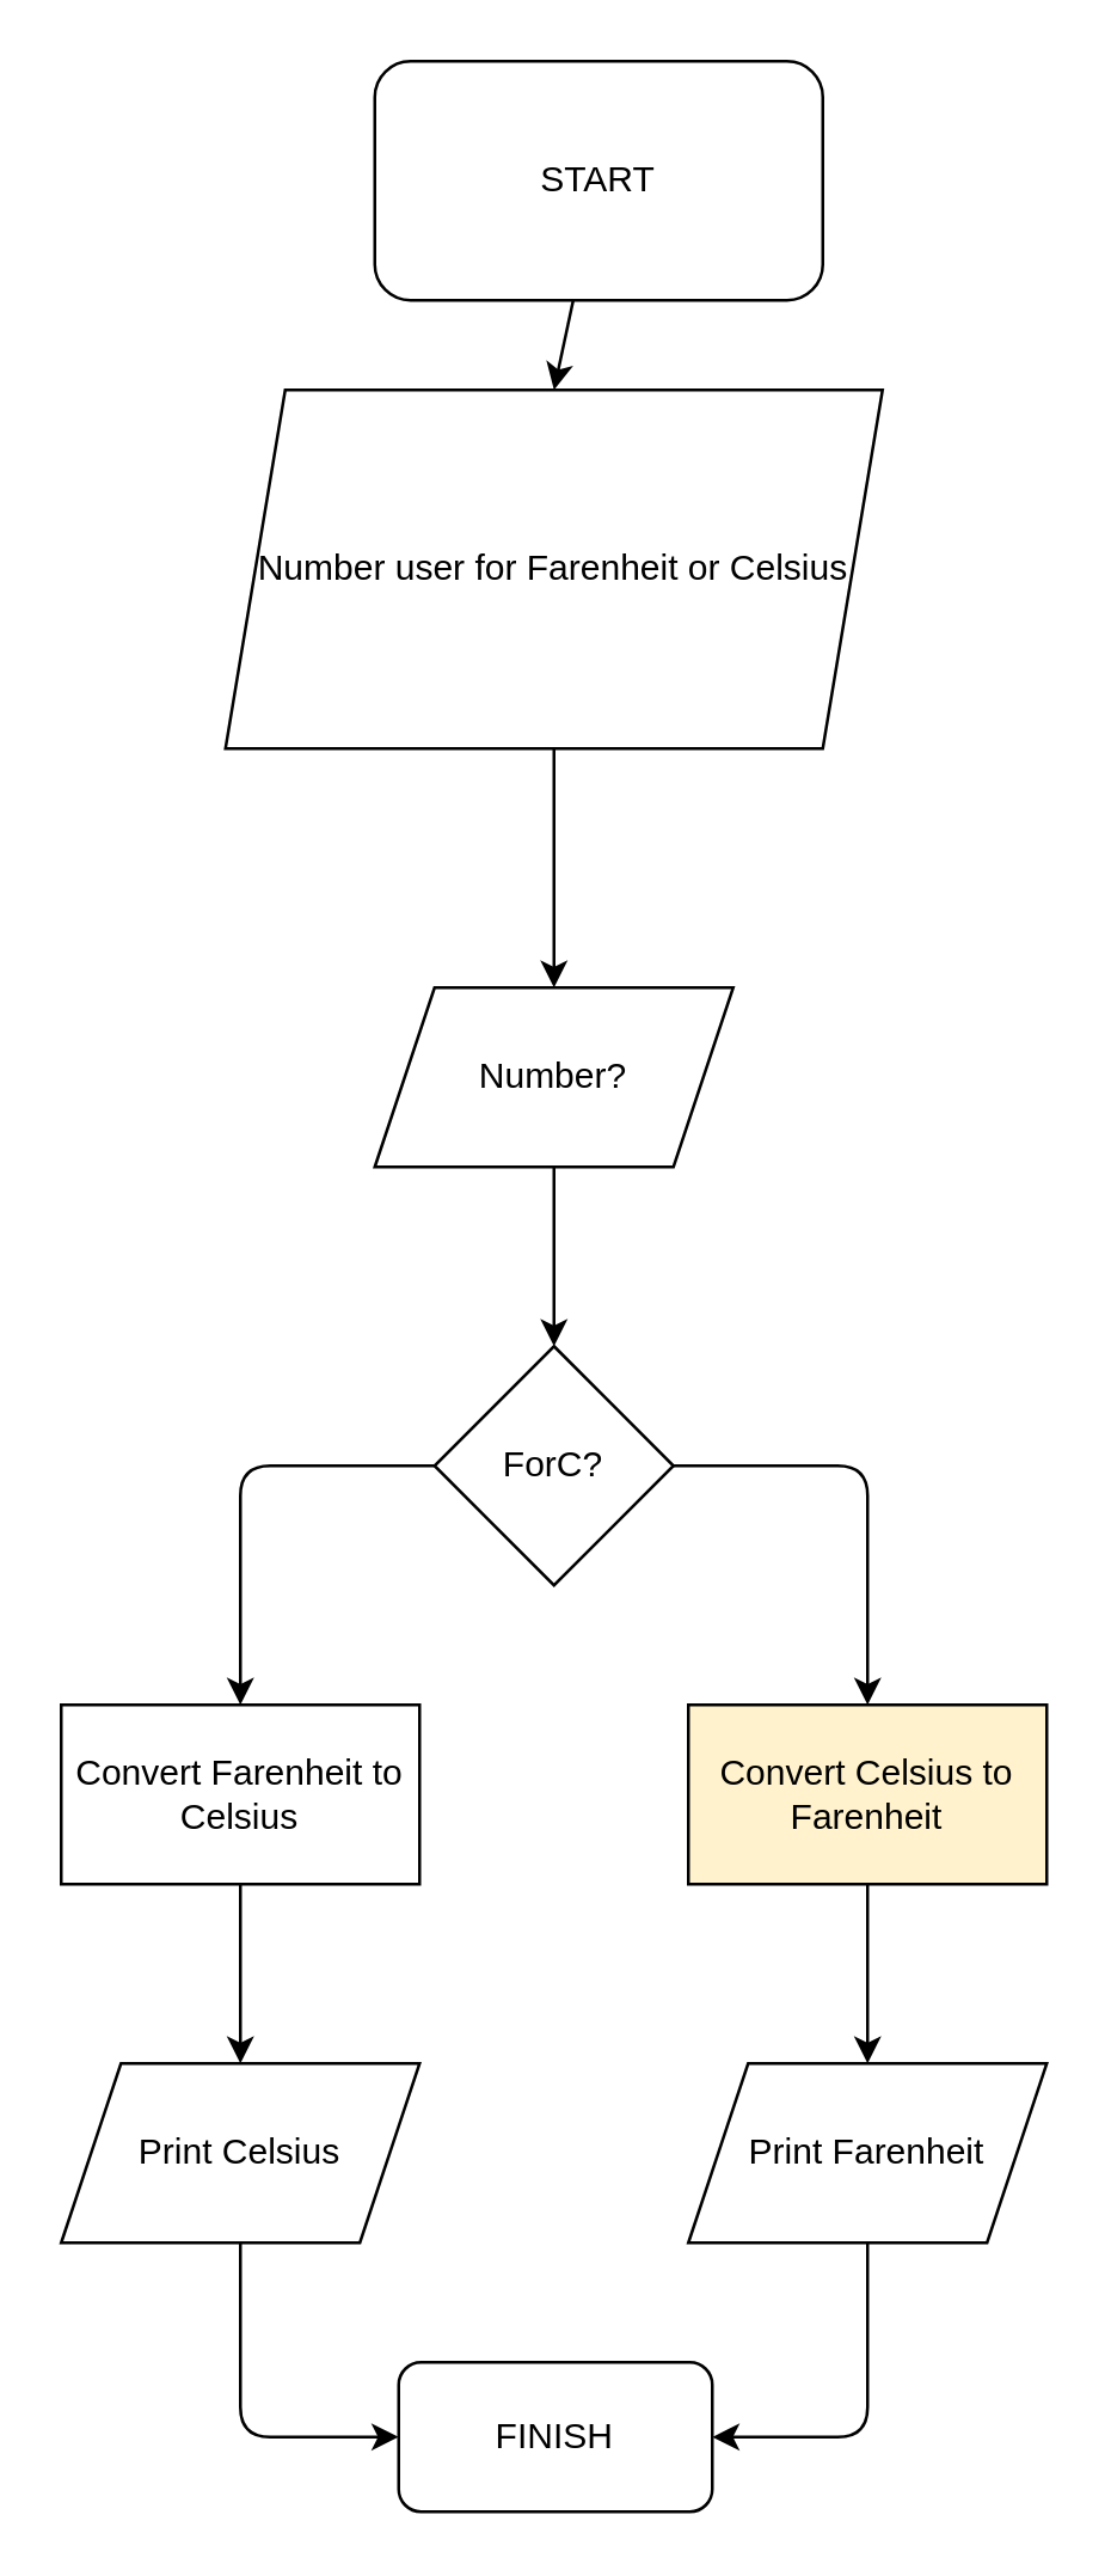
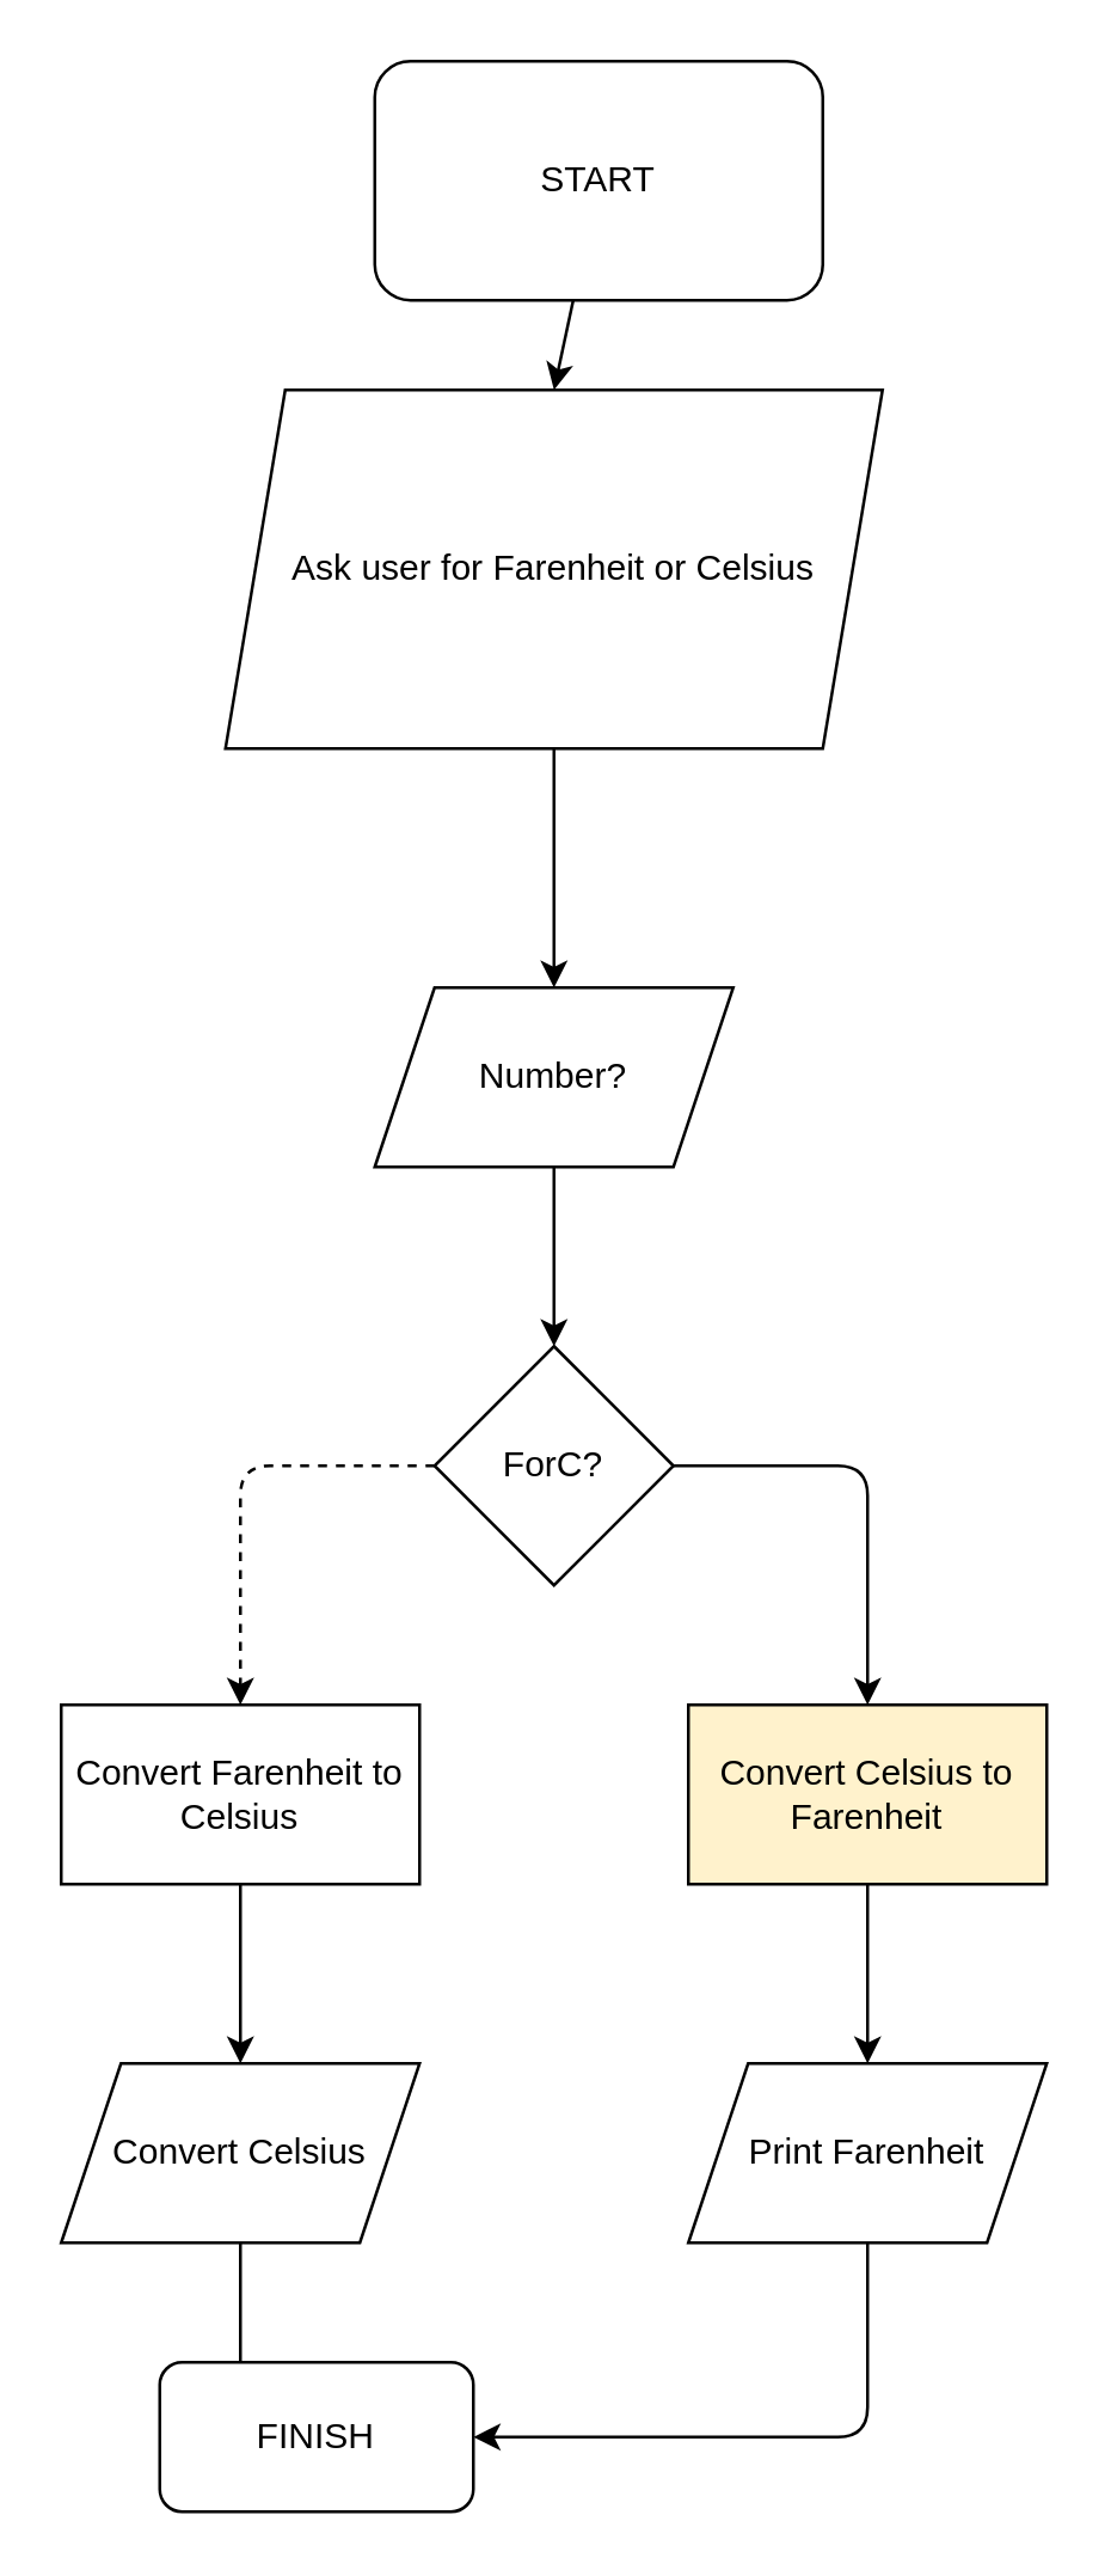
  <mxCell id="0" />
  <mxCell id="1" parent="0" />
  <mxCell id="2" style="edgeStyle=none;html=1;" edge="1" parent="1" source="3"><mxGeometry relative="1" as="geometry"><mxPoint x="185" y="130" as="targetPoint" /></mxGeometry></mxCell>
  <mxCell id="3" value="START" style="rounded=1;whiteSpace=wrap;html=1;" vertex="1" parent="1"><mxGeometry x="125" y="20" width="150" height="80" as="geometry" /></mxCell>
  <mxCell id="4" style="edgeStyle=none;html=1;" edge="1" parent="1" source="5"><mxGeometry relative="1" as="geometry"><mxPoint x="185" y="330" as="targetPoint" /></mxGeometry></mxCell>
- <mxCell id="5" value="Number user for Farenheit or Celsius" style="shape=parallelogram;perimeter=parallelogramPerimeter;whiteSpace=wrap;html=1;fixedSize=1;" vertex="1" parent="1"><mxGeometry x="75" y="130" width="220" height="120" as="geometry" /></mxCell>
+ <mxCell id="5" value="Ask user for Farenheit or Celsius" style="shape=parallelogram;perimeter=parallelogramPerimeter;whiteSpace=wrap;html=1;fixedSize=1;" vertex="1" parent="1"><mxGeometry x="75" y="130" width="220" height="120" as="geometry" /></mxCell>
  <mxCell id="6" style="edgeStyle=none;html=1;" edge="1" parent="1" source="7"><mxGeometry relative="1" as="geometry"><mxPoint x="185" y="450" as="targetPoint" /></mxGeometry></mxCell>
  <mxCell id="7" value="Number?" style="shape=parallelogram;perimeter=parallelogramPerimeter;whiteSpace=wrap;html=1;fixedSize=1;" vertex="1" parent="1"><mxGeometry x="125" y="330" width="120" height="60" as="geometry" /></mxCell>
  <mxCell id="8" style="edgeStyle=none;html=1;entryX=0.5;entryY=0;entryDx=0;entryDy=0;" edge="1" parent="1" source="10" target="14"><mxGeometry relative="1" as="geometry"><mxPoint x="300" y="490" as="targetPoint" /><Array as="points"><mxPoint x="290" y="490" /></Array></mxGeometry></mxCell>
- <mxCell id="9" style="edgeStyle=none;html=1;exitX=0;exitY=0.5;exitDx=0;exitDy=0;entryX=0.5;entryY=0;entryDx=0;entryDy=0;" edge="1" parent="1" source="10" target="12"><mxGeometry relative="1" as="geometry"><mxPoint x="120" y="490.4" as="targetPoint" /><Array as="points"><mxPoint x="80" y="490" /></Array></mxGeometry></mxCell>
+ <mxCell id="9" style="edgeStyle=none;html=1;exitX=0;exitY=0.5;exitDx=0;exitDy=0;entryX=0.5;entryY=0;entryDx=0;entryDy=0;dashed=1;" edge="1" parent="1" source="10" target="12"><mxGeometry relative="1" as="geometry"><mxPoint x="120" y="490.4" as="targetPoint" /><Array as="points"><mxPoint x="80" y="490" /></Array></mxGeometry></mxCell>
  <mxCell id="10" value="ForC?" style="rhombus;whiteSpace=wrap;html=1;" vertex="1" parent="1"><mxGeometry x="145" y="450" width="80" height="80" as="geometry" /></mxCell>
  <mxCell id="11" style="edgeStyle=none;html=1;" edge="1" parent="1" source="12"><mxGeometry relative="1" as="geometry"><mxPoint x="80" y="690" as="targetPoint" /></mxGeometry></mxCell>
  <mxCell id="12" value="Convert Farenheit to Celsius" style="rounded=0;whiteSpace=wrap;html=1;" vertex="1" parent="1"><mxGeometry x="20" y="570" width="120" height="60" as="geometry" /></mxCell>
  <mxCell id="13" style="edgeStyle=none;html=1;" edge="1" parent="1" source="14"><mxGeometry relative="1" as="geometry"><mxPoint x="290" y="690" as="targetPoint" /></mxGeometry></mxCell>
  <mxCell id="14" value="Convert Celsius to Farenheit" style="rounded=0;whiteSpace=wrap;html=1;fillColor=#fff2cc;" vertex="1" parent="1"><mxGeometry x="230" y="570" width="120" height="60" as="geometry" /></mxCell>
  <mxCell id="15" style="edgeStyle=none;html=1;exitX=0.5;exitY=1;exitDx=0;exitDy=0;entryX=0;entryY=0.5;entryDx=0;entryDy=0;" edge="1" parent="1" source="16" target="19"><mxGeometry relative="1" as="geometry"><mxPoint x="80" y="830" as="targetPoint" /><Array as="points"><mxPoint x="80" y="815" /></Array></mxGeometry></mxCell>
- <mxCell id="16" value="Print Celsius" style="shape=parallelogram;perimeter=parallelogramPerimeter;whiteSpace=wrap;html=1;fixedSize=1;" vertex="1" parent="1"><mxGeometry x="20" y="690" width="120" height="60" as="geometry" /></mxCell>
+ <mxCell id="16" value="Convert Celsius" style="shape=parallelogram;perimeter=parallelogramPerimeter;whiteSpace=wrap;html=1;fixedSize=1;" vertex="1" parent="1"><mxGeometry x="20" y="690" width="120" height="60" as="geometry" /></mxCell>
  <mxCell id="17" style="edgeStyle=none;html=1;entryX=1;entryY=0.5;entryDx=0;entryDy=0;" edge="1" parent="1" source="18" target="19"><mxGeometry relative="1" as="geometry"><mxPoint x="290" y="810" as="targetPoint" /><Array as="points"><mxPoint x="290" y="815" /></Array></mxGeometry></mxCell>
  <mxCell id="18" value="Print Farenheit" style="shape=parallelogram;perimeter=parallelogramPerimeter;whiteSpace=wrap;html=1;fixedSize=1;" vertex="1" parent="1"><mxGeometry x="230" y="690" width="120" height="60" as="geometry" /></mxCell>
- <mxCell id="19" value="FINISH" style="rounded=1;whiteSpace=wrap;html=1;" vertex="1" parent="1"><mxGeometry x="133" y="790" width="105" height="50" as="geometry" /></mxCell>
+ <mxCell id="19" value="FINISH" style="rounded=1;whiteSpace=wrap;html=1;" vertex="1" parent="1"><mxGeometry x="53" y="790" width="105" height="50" as="geometry" /></mxCell>
